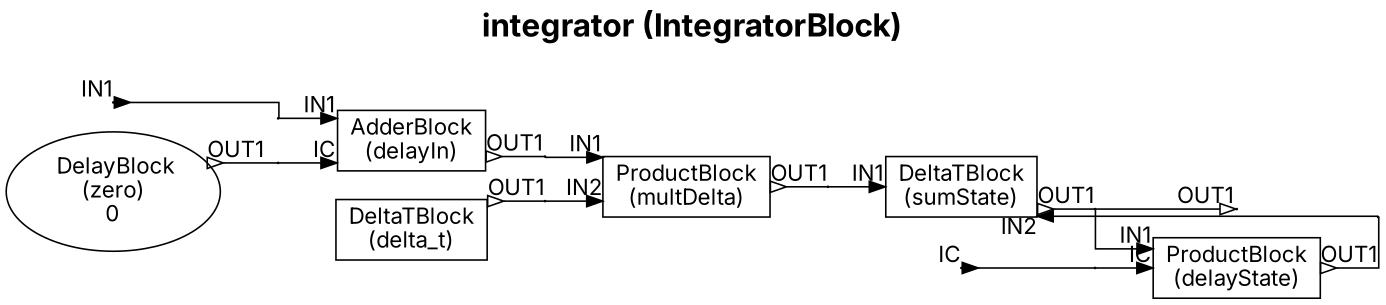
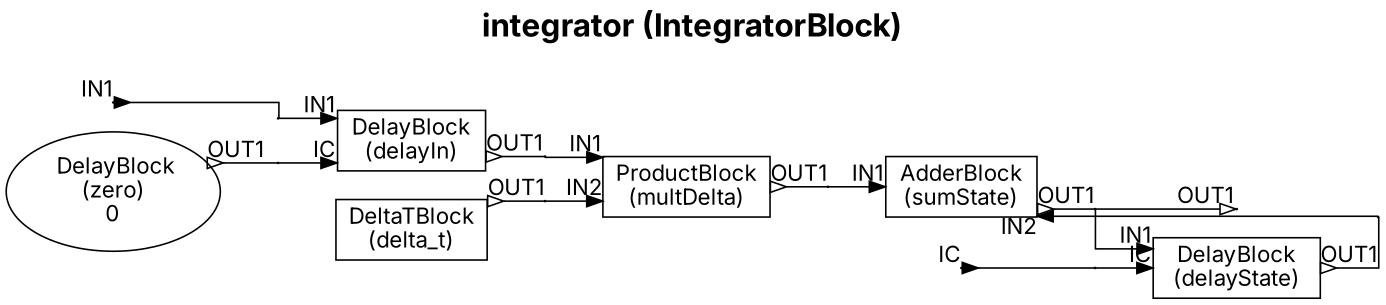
  digraph {
    fontname=Inter
    fontsize=20
    label=<<B>integrator (IntegratorBlock)</B>>
    labelloc=t
    rankdir=LR
    splines=ortho
    node [fontname=Inter shape=point]
    edge [arrowhead=none arrowtail=none dir=both fontname=Inter]
    node_139807938602848_IN1 [height=0.01 width=0.01]
    inter_139807938602848_IN1 [height=0.01 width=0.01]
-   n3 [label="AdderBlock\n(delayIn)" shape=box]
+   n3 [label="DelayBlock\n(delayIn)" shape=box]
    inter_139806839218288_OUT1 [height=0.01 width=0.01]
    node_139807938602848_IC [height=0.01 width=0.01]
    inter_139807938602848_IC [height=0.01 width=0.01]
-   n7 [label="ProductBlock\n(delayState)" shape=box]
+   n7 [label="DelayBlock\n(delayState)" shape=box]
    inter_139806839213744_OUT1 [height=0.01 width=0.01]
    n9 [label=" DelayBlock\n(zero)\n0" shape=ellipse]
    inter_139807103207024_OUT1 [height=0.01 width=0.01]
    n11 [label="DeltaTBlock\n(delta_t)" shape=box]
    inter_139806839219104_OUT1 [height=0.01 width=0.01]
    n13 [label="ProductBlock\n(multDelta)" shape=box]
    inter_139806839213360_OUT1 [height=0.01 width=0.01]
-   n15 [label="DeltaTBlock\n(sumState)" shape=box]
+   n15 [label="AdderBlock\n(sumState)" shape=box]
    inter_139806839214816_OUT1 [height=0.01 width=0.01]
    node_139807938602848_OUT1 [height=0.01 width=0.01]
    node_139807938602848_IN1 -> inter_139807938602848_IN1 [arrowtail=inv taillabel=IN1]
    inter_139807938602848_IN1 -> n3 [arrowhead=normal headlabel=IN1]
    n3 -> inter_139806839218288_OUT1 [arrowtail=oinv taillabel=OUT1]
    inter_139806839218288_OUT1 -> n13 [arrowhead=normal headlabel=IN1]
    node_139807938602848_IC -> inter_139807938602848_IC [arrowtail=inv taillabel=IC]
    inter_139807938602848_IC -> n7 [arrowhead=normal headlabel=IC]
    n7 -> inter_139806839213744_OUT1 [arrowtail=oinv taillabel=OUT1]
    inter_139806839213744_OUT1 -> n15 [arrowhead=normal headlabel=IN2]
    n9 -> inter_139807103207024_OUT1 [arrowtail=oinv taillabel=OUT1]
    inter_139807103207024_OUT1 -> n3 [arrowhead=normal headlabel=IC]
    n11 -> inter_139806839219104_OUT1 [arrowtail=oinv taillabel=OUT1]
    inter_139806839219104_OUT1 -> n13 [arrowhead=normal headlabel=IN2]
    n13 -> inter_139806839213360_OUT1 [arrowtail=oinv taillabel=OUT1]
    inter_139806839213360_OUT1 -> n15 [arrowhead=normal headlabel=IN1]
    n15 -> inter_139806839214816_OUT1 [arrowtail=oinv taillabel=OUT1]
    inter_139806839214816_OUT1 -> n7 [arrowhead=normal headlabel=IN1]
    inter_139806839214816_OUT1 -> node_139807938602848_OUT1 [arrowhead=onormal headlabel=OUT1]
  }
